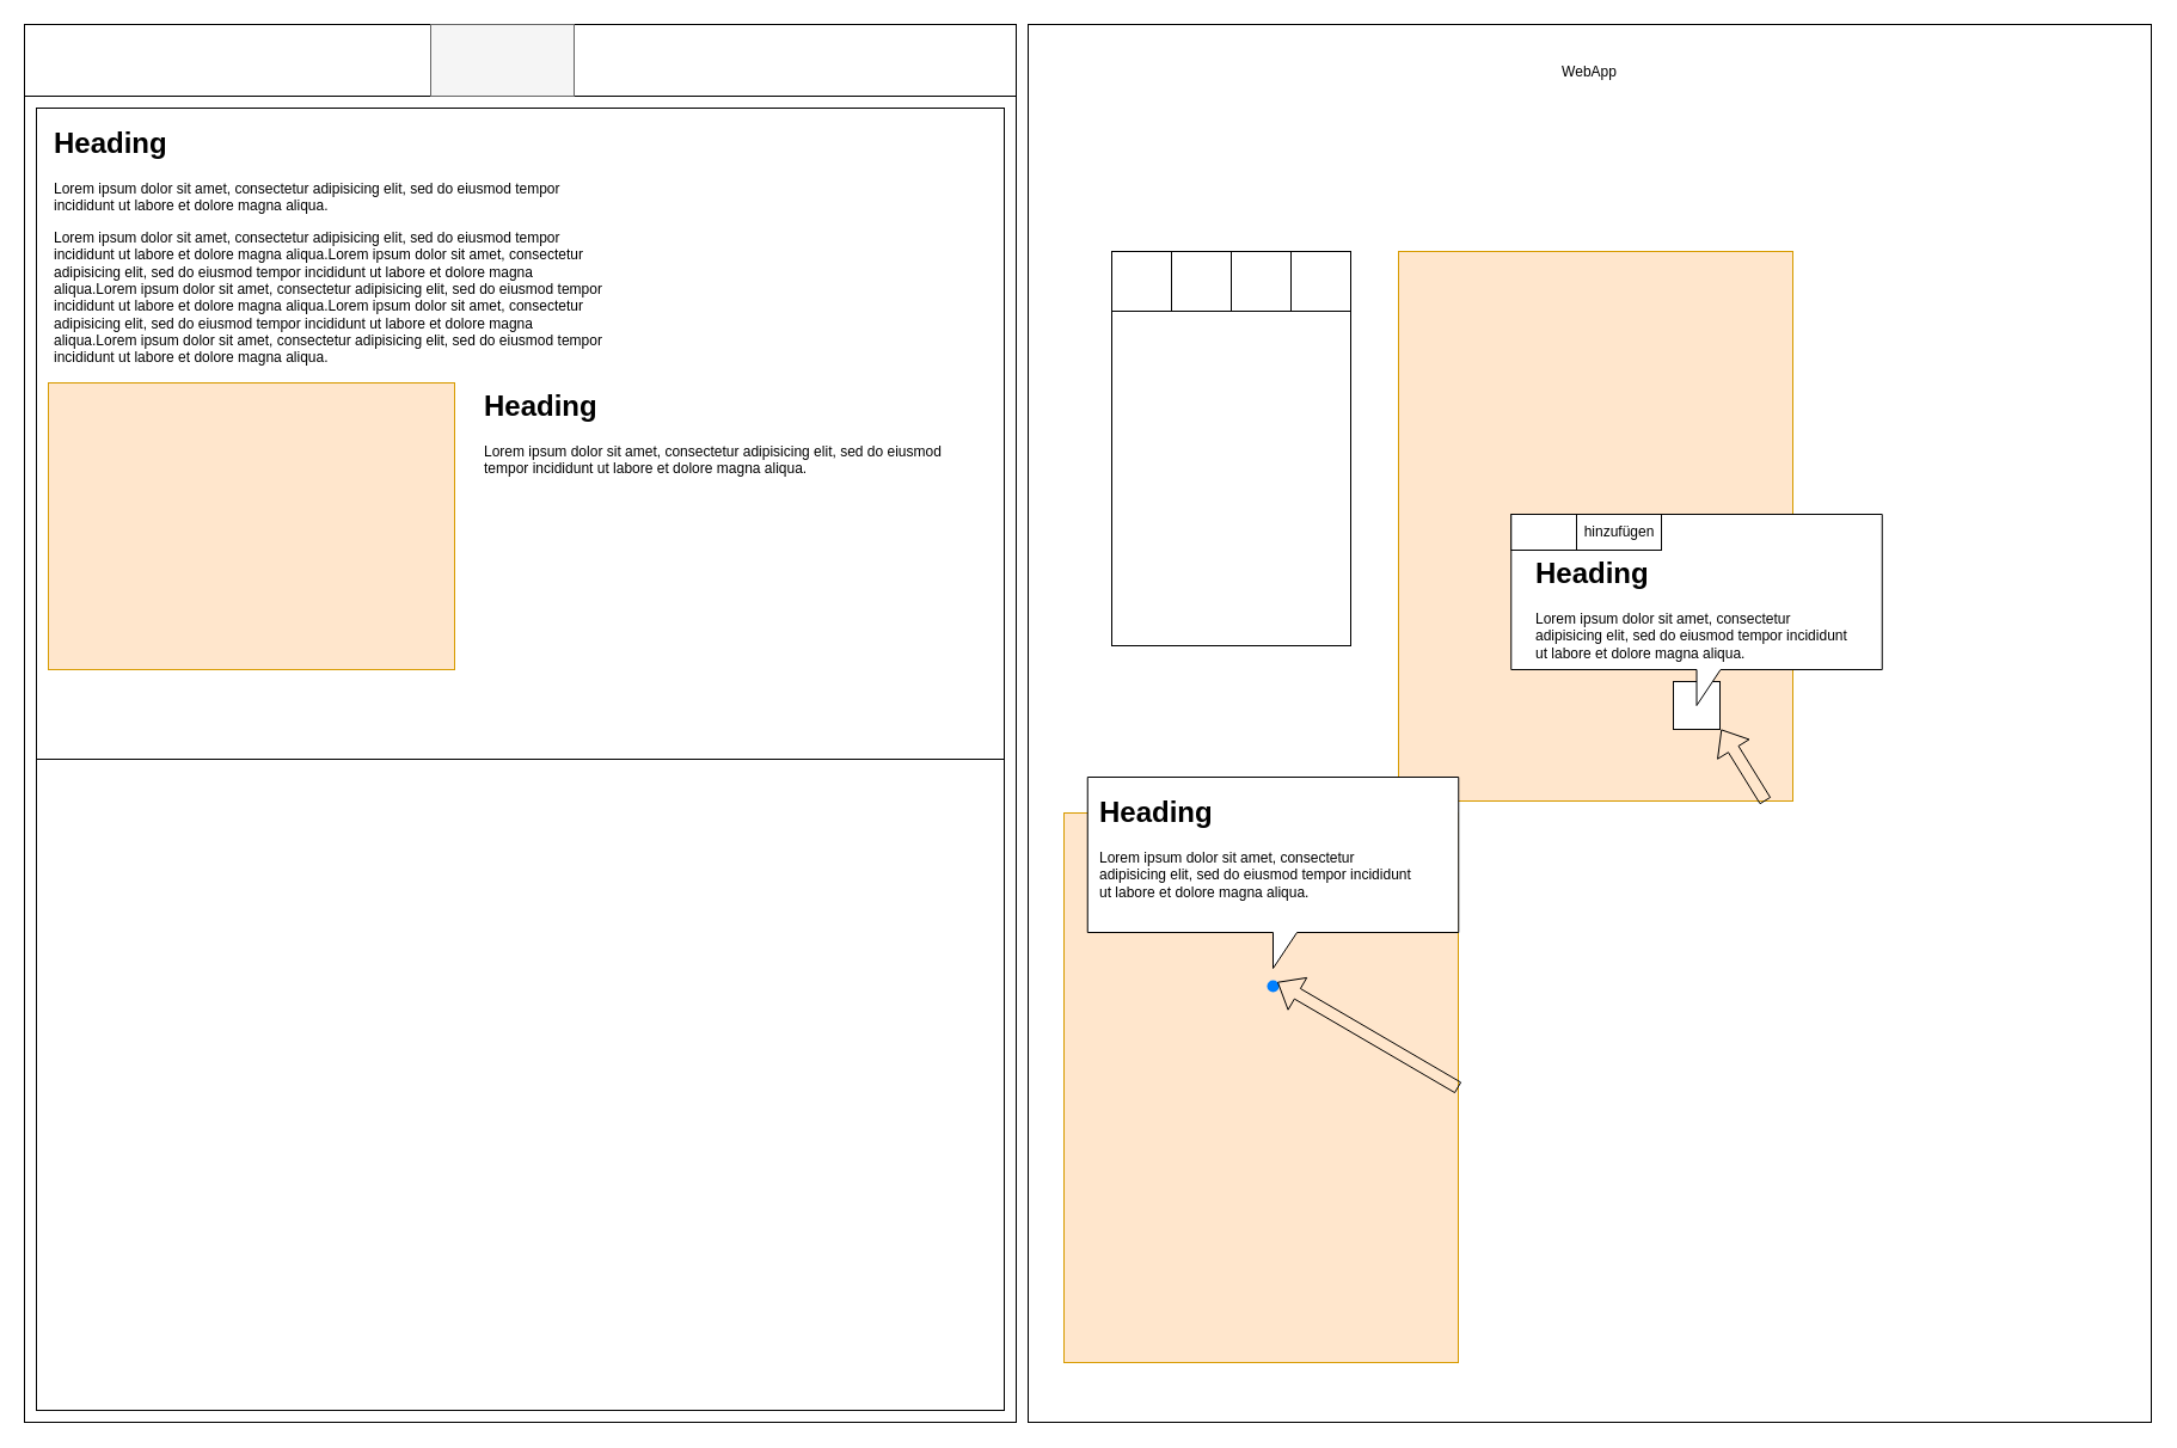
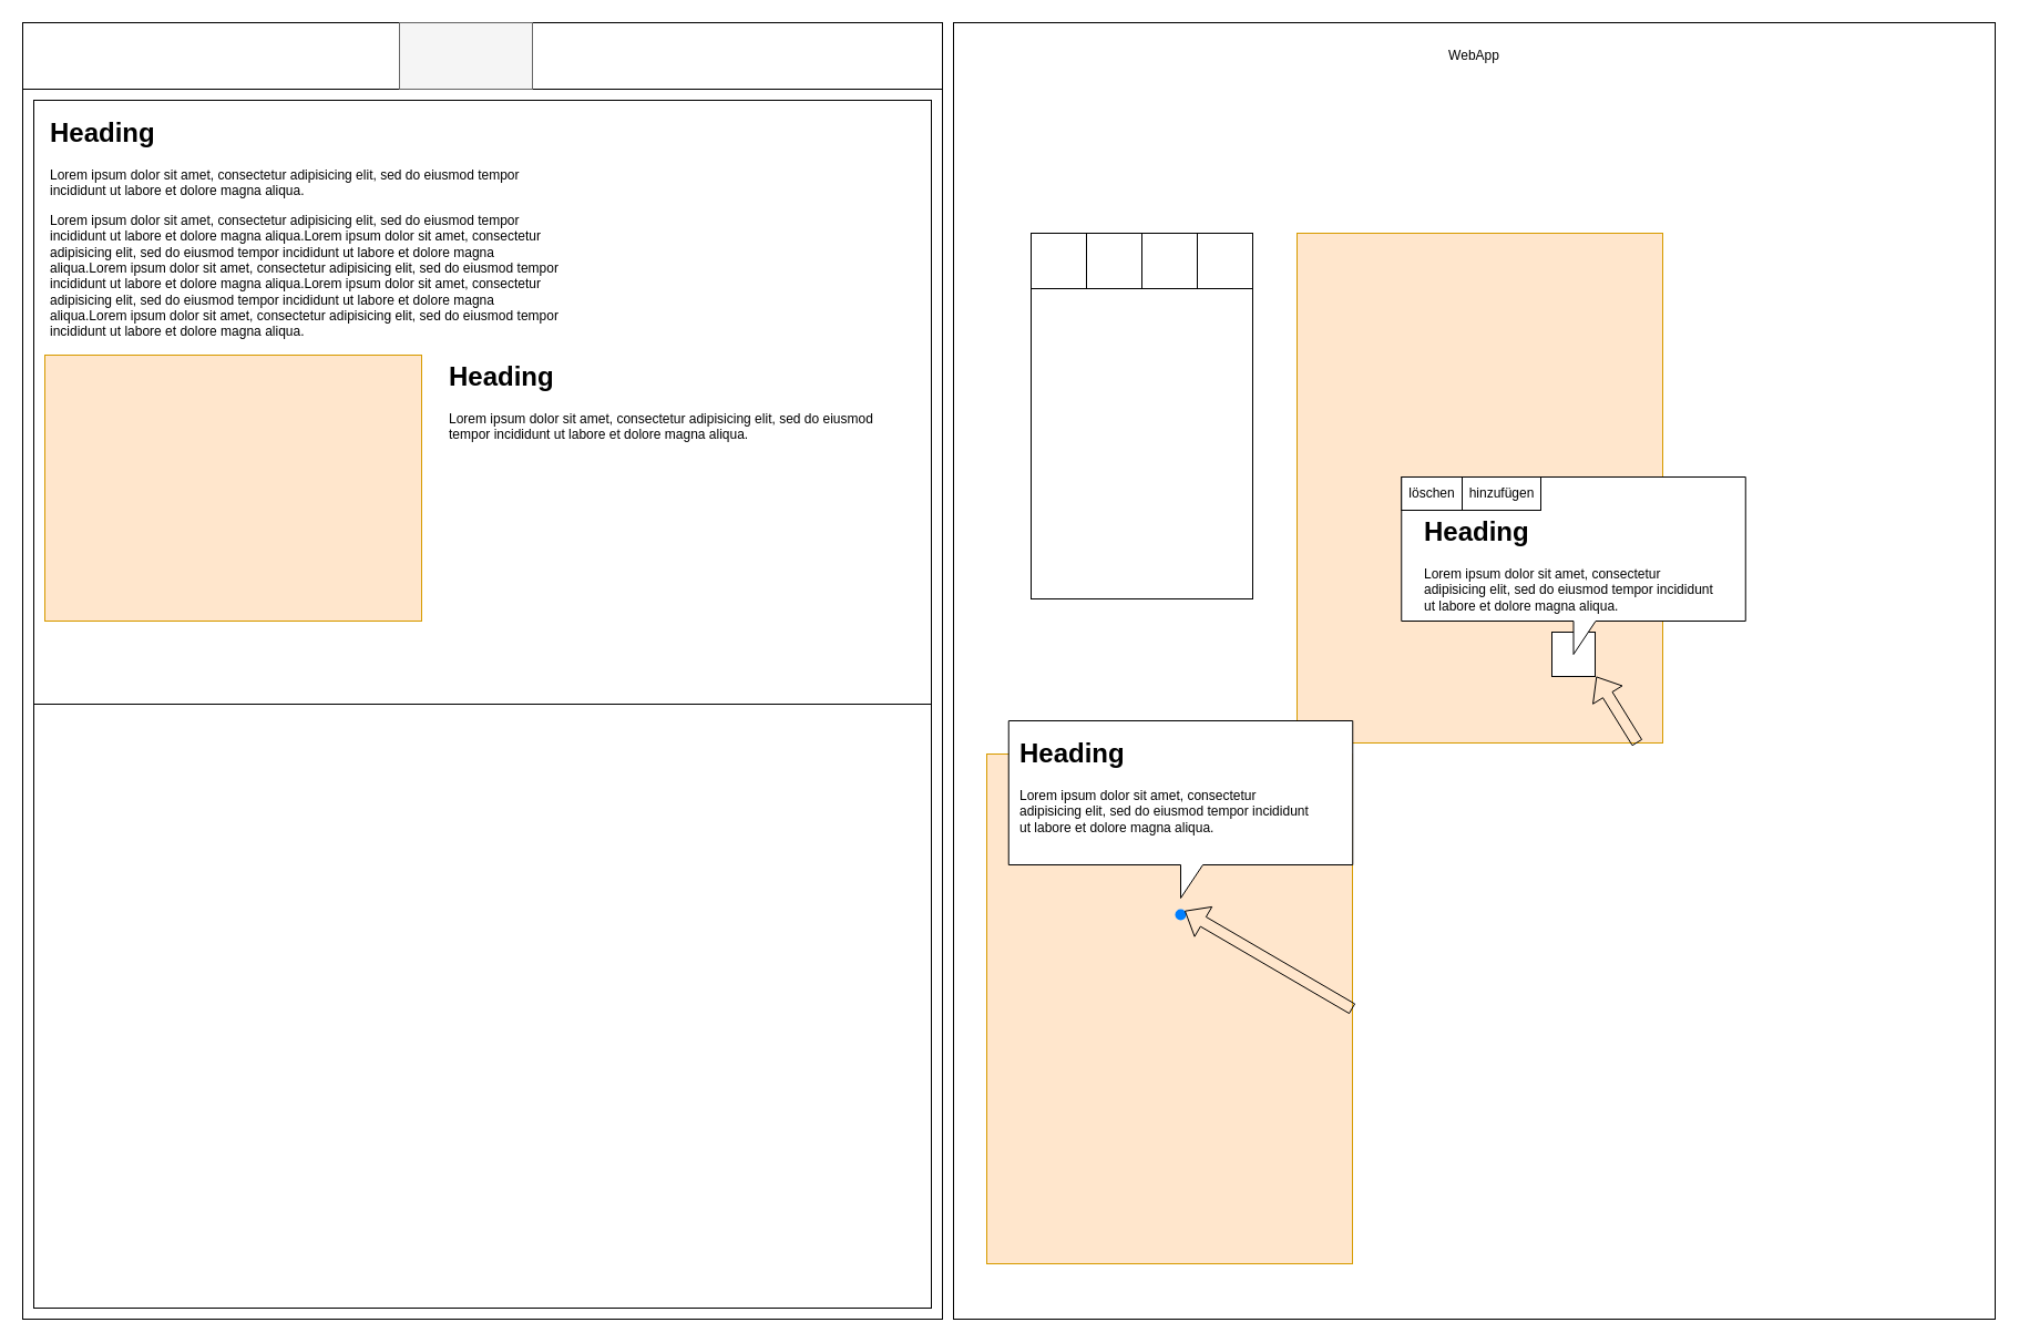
  <mxCell id="0" />
  <mxCell id="1" parent="0" />
  <mxCell id="2" value="" style="rounded=0;whiteSpace=wrap;html=1;" vertex="1" parent="1"><mxGeometry width="830" height="1170" as="geometry" x="20" y="20" /></mxCell>
  <mxCell id="3" value="" style="rounded=0;whiteSpace=wrap;html=1;" vertex="1" parent="1"><mxGeometry width="830" height="60" as="geometry" x="20" y="20" /></mxCell>
  <mxCell id="4" value="" style="rounded=0;whiteSpace=wrap;html=1;fillColor=#f5f5f5;strokeColor=#666666;fontColor=#333333;" vertex="1" parent="1"><mxGeometry x="360" width="120" height="60" as="geometry" y="20" /></mxCell>
  <mxCell id="5" value="" style="rounded=0;whiteSpace=wrap;html=1;" vertex="1" parent="1"><mxGeometry x="30" y="90" width="810" height="1090" as="geometry" /></mxCell>
  <mxCell id="6" value="&lt;h1&gt;Heading&lt;/h1&gt;&lt;p&gt;Lorem ipsum dolor sit amet, consectetur adipisicing elit, sed do eiusmod tempor incididunt ut labore et dolore magna aliqua.&lt;/p&gt;Lorem ipsum dolor sit amet, consectetur adipisicing elit, sed do eiusmod tempor incididunt ut labore et dolore magna aliqua.Lorem ipsum dolor sit amet, consectetur adipisicing elit, sed do eiusmod tempor incididunt ut labore et dolore magna aliqua.Lorem ipsum dolor sit amet, consectetur adipisicing elit, sed do eiusmod tempor incididunt ut labore et dolore magna aliqua.Lorem ipsum dolor sit amet, consectetur adipisicing elit, sed do eiusmod tempor incididunt ut labore et dolore magna aliqua.Lorem ipsum dolor sit amet, consectetur adipisicing elit, sed do eiusmod tempor incididunt ut labore et dolore magna aliqua." style="text;html=1;strokeColor=none;fillColor=none;spacing=5;spacingTop=-20;whiteSpace=wrap;overflow=hidden;rounded=0;" vertex="1" parent="1"><mxGeometry x="40" y="100" width="470" height="220" as="geometry" /></mxCell>
  <mxCell id="7" value="" style="rounded=0;whiteSpace=wrap;html=1;fillColor=#ffe6cc;strokeColor=#d79b00;" vertex="1" parent="1"><mxGeometry x="40" y="320" width="340" height="240" as="geometry" /></mxCell>
  <mxCell id="8" value="&lt;h1&gt;Heading&lt;/h1&gt;&lt;p&gt;Lorem ipsum dolor sit amet, consectetur adipisicing elit, sed do eiusmod tempor incididunt ut labore et dolore magna aliqua.&lt;/p&gt;" style="text;html=1;strokeColor=none;fillColor=none;spacing=5;spacingTop=-20;whiteSpace=wrap;overflow=hidden;rounded=0;" vertex="1" parent="1"><mxGeometry x="400" y="320" width="420" height="240" as="geometry" /></mxCell>
  <mxCell id="9" value="" style="endArrow=none;html=1;exitX=1;exitY=0.5;exitDx=0;exitDy=0;entryX=0;entryY=0.5;entryDx=0;entryDy=0;" edge="1" parent="1" source="5" target="5"><mxGeometry width="50" height="50" relative="1" as="geometry"><mxPoint x="440" y="880" as="sourcePoint" /><mxPoint x="490" y="830" as="targetPoint" /></mxGeometry></mxCell>
  <mxCell id="10" value="" style="rounded=0;whiteSpace=wrap;html=1;" vertex="1" parent="1"><mxGeometry x="860" width="940" height="1170" as="geometry" y="20" /></mxCell>
  <mxCell id="11" value="" style="rounded=0;whiteSpace=wrap;html=1;fillColor=#ffe6cc;strokeColor=#d79b00;" vertex="1" parent="1"><mxGeometry x="1170" y="210" width="330" height="460" as="geometry" /></mxCell>
  <mxCell id="12" value="" style="rounded=0;whiteSpace=wrap;html=1;" vertex="1" parent="1"><mxGeometry x="1400" y="570" width="39" height="40" as="geometry" /></mxCell>
  <mxCell id="13" value="" style="shape=flexArrow;endArrow=classic;html=1;" edge="1" parent="1" source="11"><mxGeometry width="50" height="50" relative="1" as="geometry"><mxPoint x="1230" y="400" as="sourcePoint" /><mxPoint x="1440" y="610" as="targetPoint" /></mxGeometry></mxCell>
  <mxCell id="14" value="" style="shape=callout;whiteSpace=wrap;html=1;perimeter=calloutPerimeter;" vertex="1" parent="1"><mxGeometry x="1264.25" y="430" width="310.5" height="160" as="geometry" /></mxCell>
  <mxCell id="15" value="&lt;h1&gt;Heading&lt;/h1&gt;&lt;p&gt;Lorem ipsum dolor sit amet, consectetur adipisicing elit, sed do eiusmod tempor incididunt ut labore et dolore magna aliqua.&lt;/p&gt;" style="text;html=1;strokeColor=none;fillColor=none;spacing=5;spacingTop=-20;whiteSpace=wrap;overflow=hidden;rounded=0;" vertex="1" parent="1"><mxGeometry x="1279.5" y="460" width="280" height="110" as="geometry" /></mxCell>
  <mxCell id="16" value="" style="rounded=0;whiteSpace=wrap;html=1;" vertex="1" parent="1"><mxGeometry x="1264.25" y="430" width="55.75" height="30" as="geometry" /></mxCell>
+ <mxCell id="17" value="löschen" style="text;html=1;strokeColor=none;fillColor=none;align=center;verticalAlign=middle;whiteSpace=wrap;rounded=0;" vertex="1" parent="1"><mxGeometry x="1272.12" y="435" width="40" height="20" as="geometry" /></mxCell>
  <mxCell id="18" value="" style="rounded=0;whiteSpace=wrap;html=1;" vertex="1" parent="1"><mxGeometry x="1319" y="430" width="71" height="30" as="geometry" /></mxCell>
  <mxCell id="19" value="hinzufügen" style="text;html=1;strokeColor=none;fillColor=none;align=center;verticalAlign=middle;whiteSpace=wrap;rounded=0;" vertex="1" parent="1"><mxGeometry x="1334.5" y="435" width="40" height="20" as="geometry" /></mxCell>
- <mxCell id="20" value="WebApp" style="text;html=1;strokeColor=none;fillColor=none;align=center;verticalAlign=middle;whiteSpace=wrap;rounded=0;" vertex="1" parent="1"><mxGeometry x="1310" y="50" width="40" height="20" as="geometry" /></mxCell>
+ <mxCell id="20" value="WebApp" style="text;html=1;strokeColor=none;fillColor=none;align=center;verticalAlign=middle;whiteSpace=wrap;rounded=0;" vertex="1" parent="1"><mxGeometry x="1310" y="40" width="40" height="20" as="geometry" /></mxCell>
  <mxCell id="21" value="" style="rounded=0;whiteSpace=wrap;html=1;" vertex="1" parent="1"><mxGeometry x="930" y="210" width="200" height="330" as="geometry" /></mxCell>
  <mxCell id="22" value="" style="rounded=0;whiteSpace=wrap;html=1;" vertex="1" parent="1"><mxGeometry x="930" y="210" width="50" height="50" as="geometry" /></mxCell>
  <mxCell id="23" value="" style="rounded=0;whiteSpace=wrap;html=1;" vertex="1" parent="1"><mxGeometry x="980" y="210" width="50" height="50" as="geometry" /></mxCell>
  <mxCell id="24" value="" style="rounded=0;whiteSpace=wrap;html=1;" vertex="1" parent="1"><mxGeometry x="1030" y="210" width="50" height="50" as="geometry" /></mxCell>
  <mxCell id="25" value="" style="rounded=0;whiteSpace=wrap;html=1;" vertex="1" parent="1"><mxGeometry x="1080" y="210" width="50" height="50" as="geometry" /></mxCell>
  <mxCell id="26" value="" style="rounded=0;whiteSpace=wrap;html=1;fillColor=#ffe6cc;strokeColor=#d79b00;" vertex="1" parent="1"><mxGeometry x="890" y="680" width="330" height="460" as="geometry" /></mxCell>
  <mxCell id="27" value="" style="ellipse;whiteSpace=wrap;html=1;strokeColor=none;fillColor=#007FFF;" vertex="1" parent="1"><mxGeometry x="1060" y="820" width="10" height="10" as="geometry" /></mxCell>
  <mxCell id="28" value="" style="shape=flexArrow;endArrow=classic;html=1;entryX=1;entryY=0;entryDx=0;entryDy=0;exitX=1;exitY=0.5;exitDx=0;exitDy=0;" edge="1" parent="1" source="26" target="27"><mxGeometry width="50" height="50" relative="1" as="geometry"><mxPoint x="1487.059" y="680" as="sourcePoint" /><mxPoint x="1450" y="620" as="targetPoint" /></mxGeometry></mxCell>
  <mxCell id="29" value="" style="shape=callout;whiteSpace=wrap;html=1;perimeter=calloutPerimeter;" vertex="1" parent="1"><mxGeometry x="909.75" y="650" width="310.5" height="160" as="geometry" /></mxCell>
  <mxCell id="30" value="&lt;h1&gt;Heading&lt;/h1&gt;&lt;p&gt;Lorem ipsum dolor sit amet, consectetur adipisicing elit, sed do eiusmod tempor incididunt ut labore et dolore magna aliqua.&lt;/p&gt;" style="text;html=1;strokeColor=none;fillColor=none;spacing=5;spacingTop=-20;whiteSpace=wrap;overflow=hidden;rounded=0;" vertex="1" parent="1"><mxGeometry x="915" y="660" width="280" height="110" as="geometry" /></mxCell>
